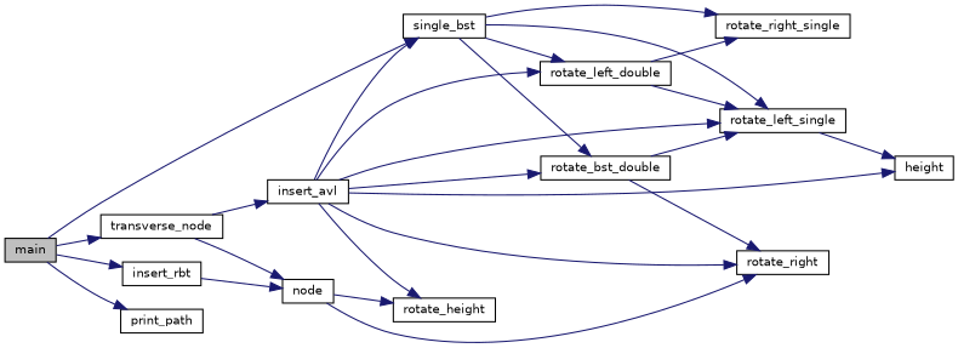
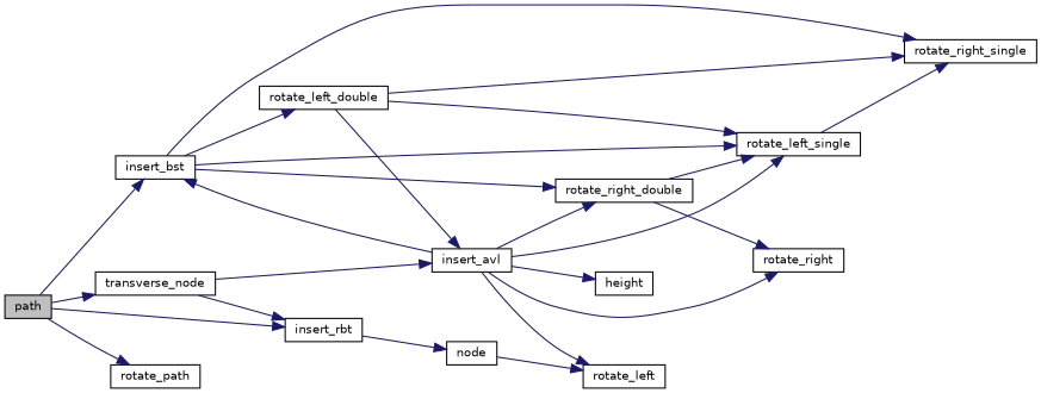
  digraph {
    rankdir=LR
    node [color=black fillcolor=white fontname=Helvetica fontsize=10 shape=record style=filled]
    edge [color=midnightblue fontname=Helvetica fontsize=10 labelfontname=Helvetica labelfontsize=10 style=solid]
-   n1 [fillcolor=grey75 fontcolor=black height=0.2 label=main width=0.4]
-   n2 [height=0.2 label=single_bst width=0.4]
+   n1 [fillcolor=grey75 fontcolor=black height=0.2 label=path width=0.4]
+   n2 [height=0.2 label=insert_bst width=0.4]
    n3 [height=0.2 label=insert_rbt width=0.4]
    n4 [height=0.2 label=transverse_node width=0.4]
-   n5 [height=0.2 label=print_path width=0.4]
+   n5 [height=0.2 label=rotate_path width=0.4]
    n6 [height=0.2 label=rotate_right_single width=0.4]
    n7 [height=0.2 label=rotate_left_single width=0.4]
-   n8 [height=0.2 label=rotate_bst_double width=0.4]
+   n8 [height=0.2 label=rotate_right_double width=0.4]
    n9 [height=0.2 label=rotate_left_double width=0.4]
    n10 [height=0.2 label="node" width=0.4]
    n11 [height=0.2 label=insert_avl width=0.4]
    n12 [height=0.2 label=height width=0.4]
    n13 [height=0.2 label=rotate_right width=0.4]
-   n14 [height=0.2 label=rotate_height width=0.4]
+   n14 [height=0.2 label=rotate_left width=0.4]
    n1 -> n2
    n1 -> n3
    n1 -> n4
    n1 -> n5
    n2 -> n6
    n2 -> n7
    n2 -> n8
    n2 -> n9
    n3 -> n10
-   n4 -> n10
+   n4 -> n3
    n4 -> n11
-   n7 -> n12
+   n7 -> n6
    n8 -> n7
    n8 -> n13
    n9 -> n6
    n9 -> n7
-   n10 -> n13
    n10 -> n14
    n11 -> n2
    n11 -> n7
    n11 -> n8
-   n11 -> n9
+   n9 -> n11
    n11 -> n12
    n11 -> n13
    n11 -> n14
  }
